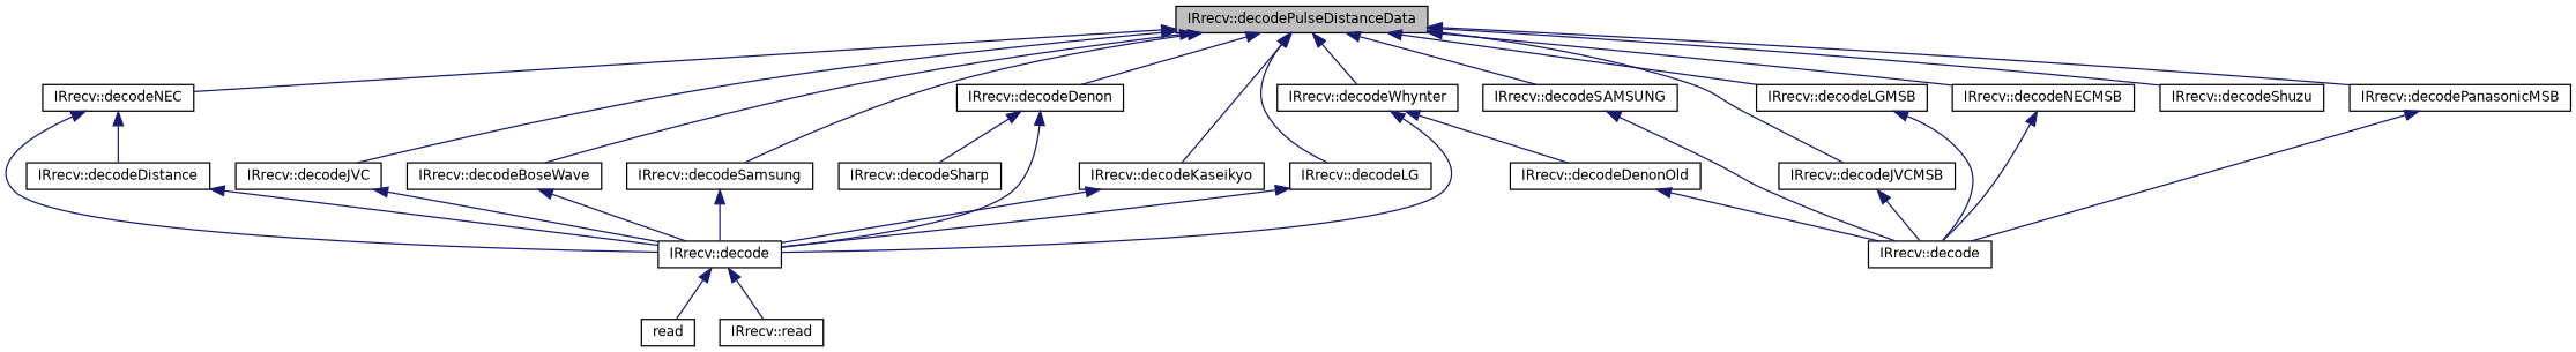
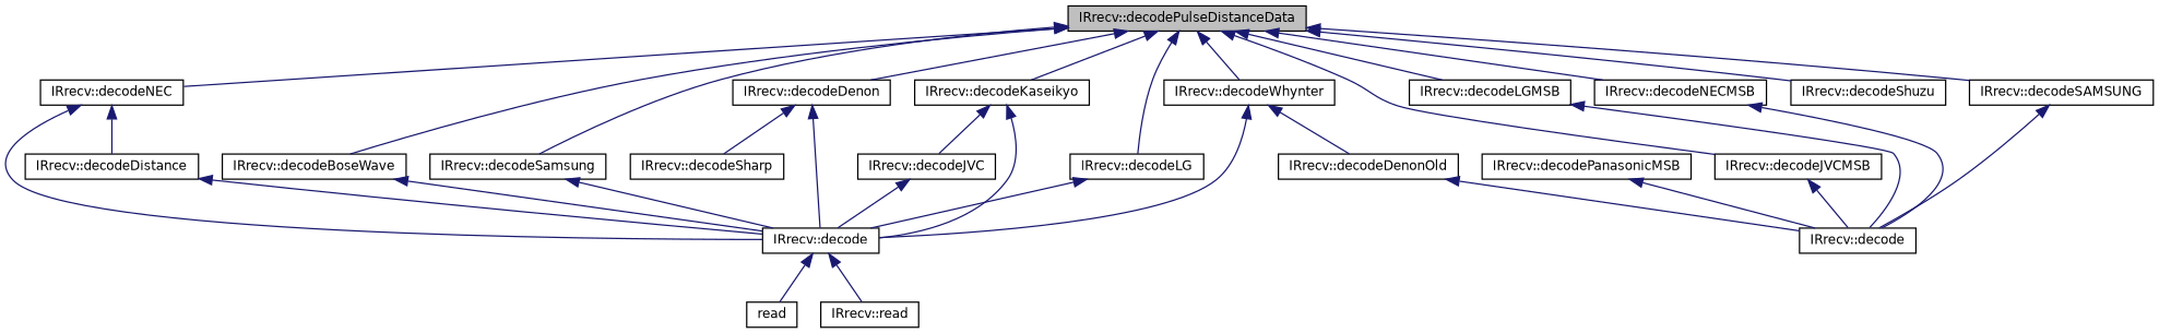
  digraph {
    rankdir=TB
    node [color=black fillcolor=white fontname=Helvetica fontsize=10 shape=record style=filled]
    edge [color=midnightblue dir=back fontname=Helvetica fontsize=10 labelfontname=Helvetica labelfontsize=10 style=solid]
    n1 [fillcolor=grey75 fontcolor=black height=0.2 label="IRrecv::decodePulseDistanceData" width=0.4]
    n2 [height=0.2 label="IRrecv::decodeBoseWave" width=0.4]
    n3 [height=0.2 label="IRrecv::decodeDenon" width=0.4]
    n4 [height=0.2 label="IRrecv::decodeJVC" width=0.4]
    n5 [height=0.2 label="IRrecv::decodeJVCMSB" width=0.4]
    n6 [height=0.2 label="IRrecv::decodeKaseikyo" width=0.4]
    n7 [height=0.2 label="IRrecv::decodeLG" width=0.4]
    n8 [height=0.2 label="IRrecv::decodeLGMSB" width=0.4]
    n9 [height=0.2 label="IRrecv::decodeNEC" width=0.4]
    n10 [height=0.2 label="IRrecv::decodeNECMSB" width=0.4]
    n11 [height=0.2 label="IRrecv::decodePanasonicMSB" width=0.4]
    n12 [height=0.2 label="IRrecv::decodeSamsung" width=0.4]
    n13 [height=0.2 label="IRrecv::decodeSAMSUNG" width=0.4]
    n14 [height=0.2 label="IRrecv::decodeShuzu" width=0.4]
    n15 [height=0.2 label="IRrecv::decodeWhynter" width=0.4]
    n16 [height=0.2 label="IRrecv::decode" width=0.4]
    n17 [height=0.2 label="IRrecv::decodeSharp" width=0.4]
    n18 [height=0.2 label="IRrecv::decodeDenonOld" width=0.4]
    n19 [height=0.2 label="IRrecv::decode" width=0.4]
    n20 [height=0.2 label="IRrecv::decodeDistance" width=0.4]
    n21 [height=0.2 label=read width=0.4]
    n22 [height=0.2 label="IRrecv::read" width=0.4]
    n1 -> n2
    n1 -> n3
-   n1 -> n4
+   n6 -> n4
    n1 -> n5
    n1 -> n6
    n1 -> n7
    n1 -> n8
    n1 -> n9
    n1 -> n10
-   n1 -> n11
    n1 -> n12
    n1 -> n13
    n1 -> n14
    n1 -> n15
    n2 -> n16
    n3 -> n16
    n3 -> n17
    n4 -> n16
    n5 -> n19
    n6 -> n16
    n7 -> n16
    n8 -> n19
    n9 -> n16
    n9 -> n20
    n10 -> n19
    n11 -> n19
    n12 -> n16
    n13 -> n19
    n15 -> n16
    n15 -> n18
    n16 -> n21
    n16 -> n22
    n18 -> n19
    n20 -> n16
  }
